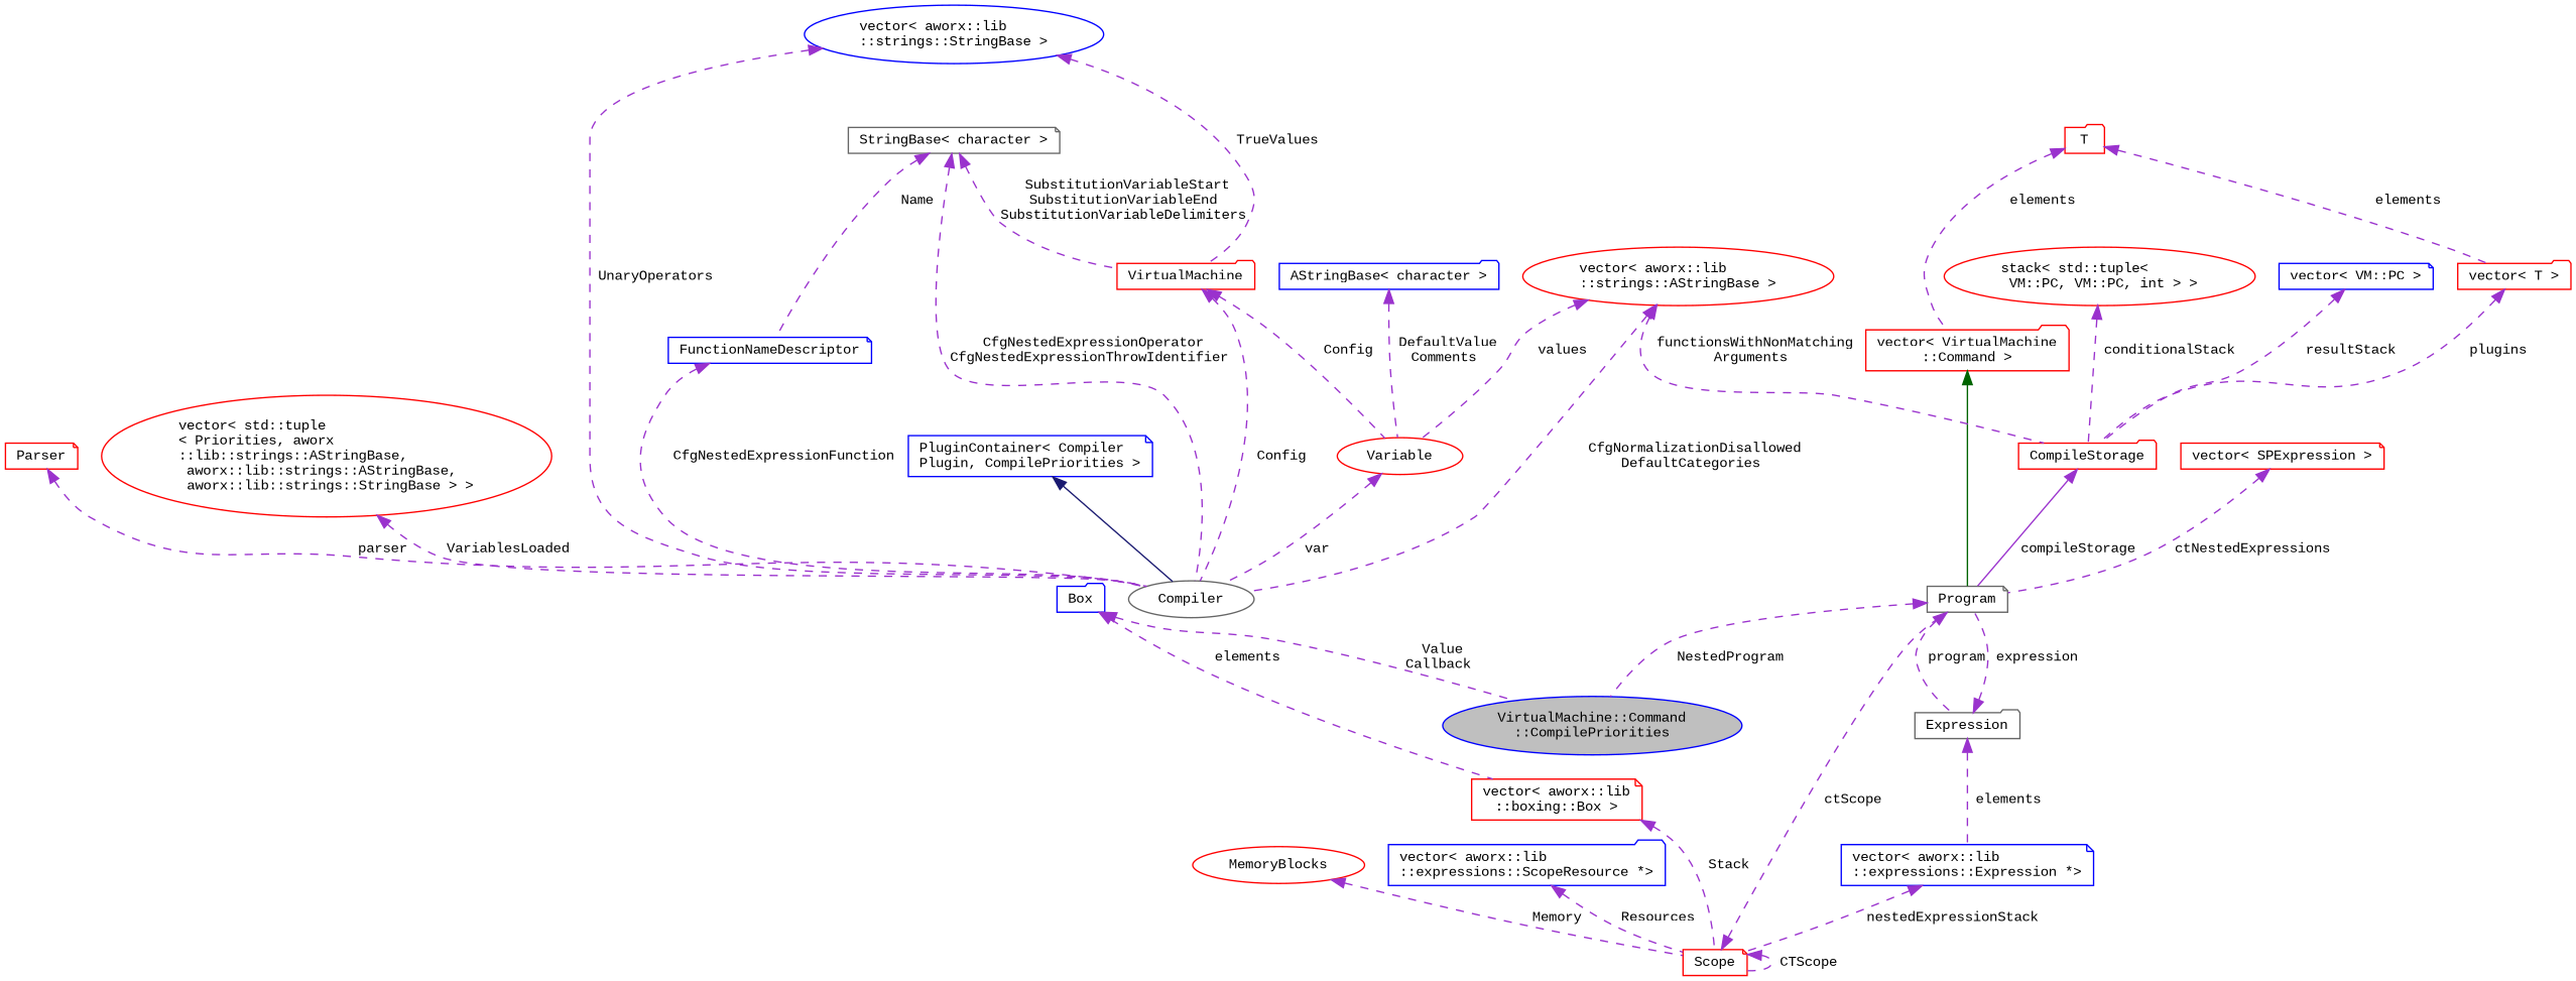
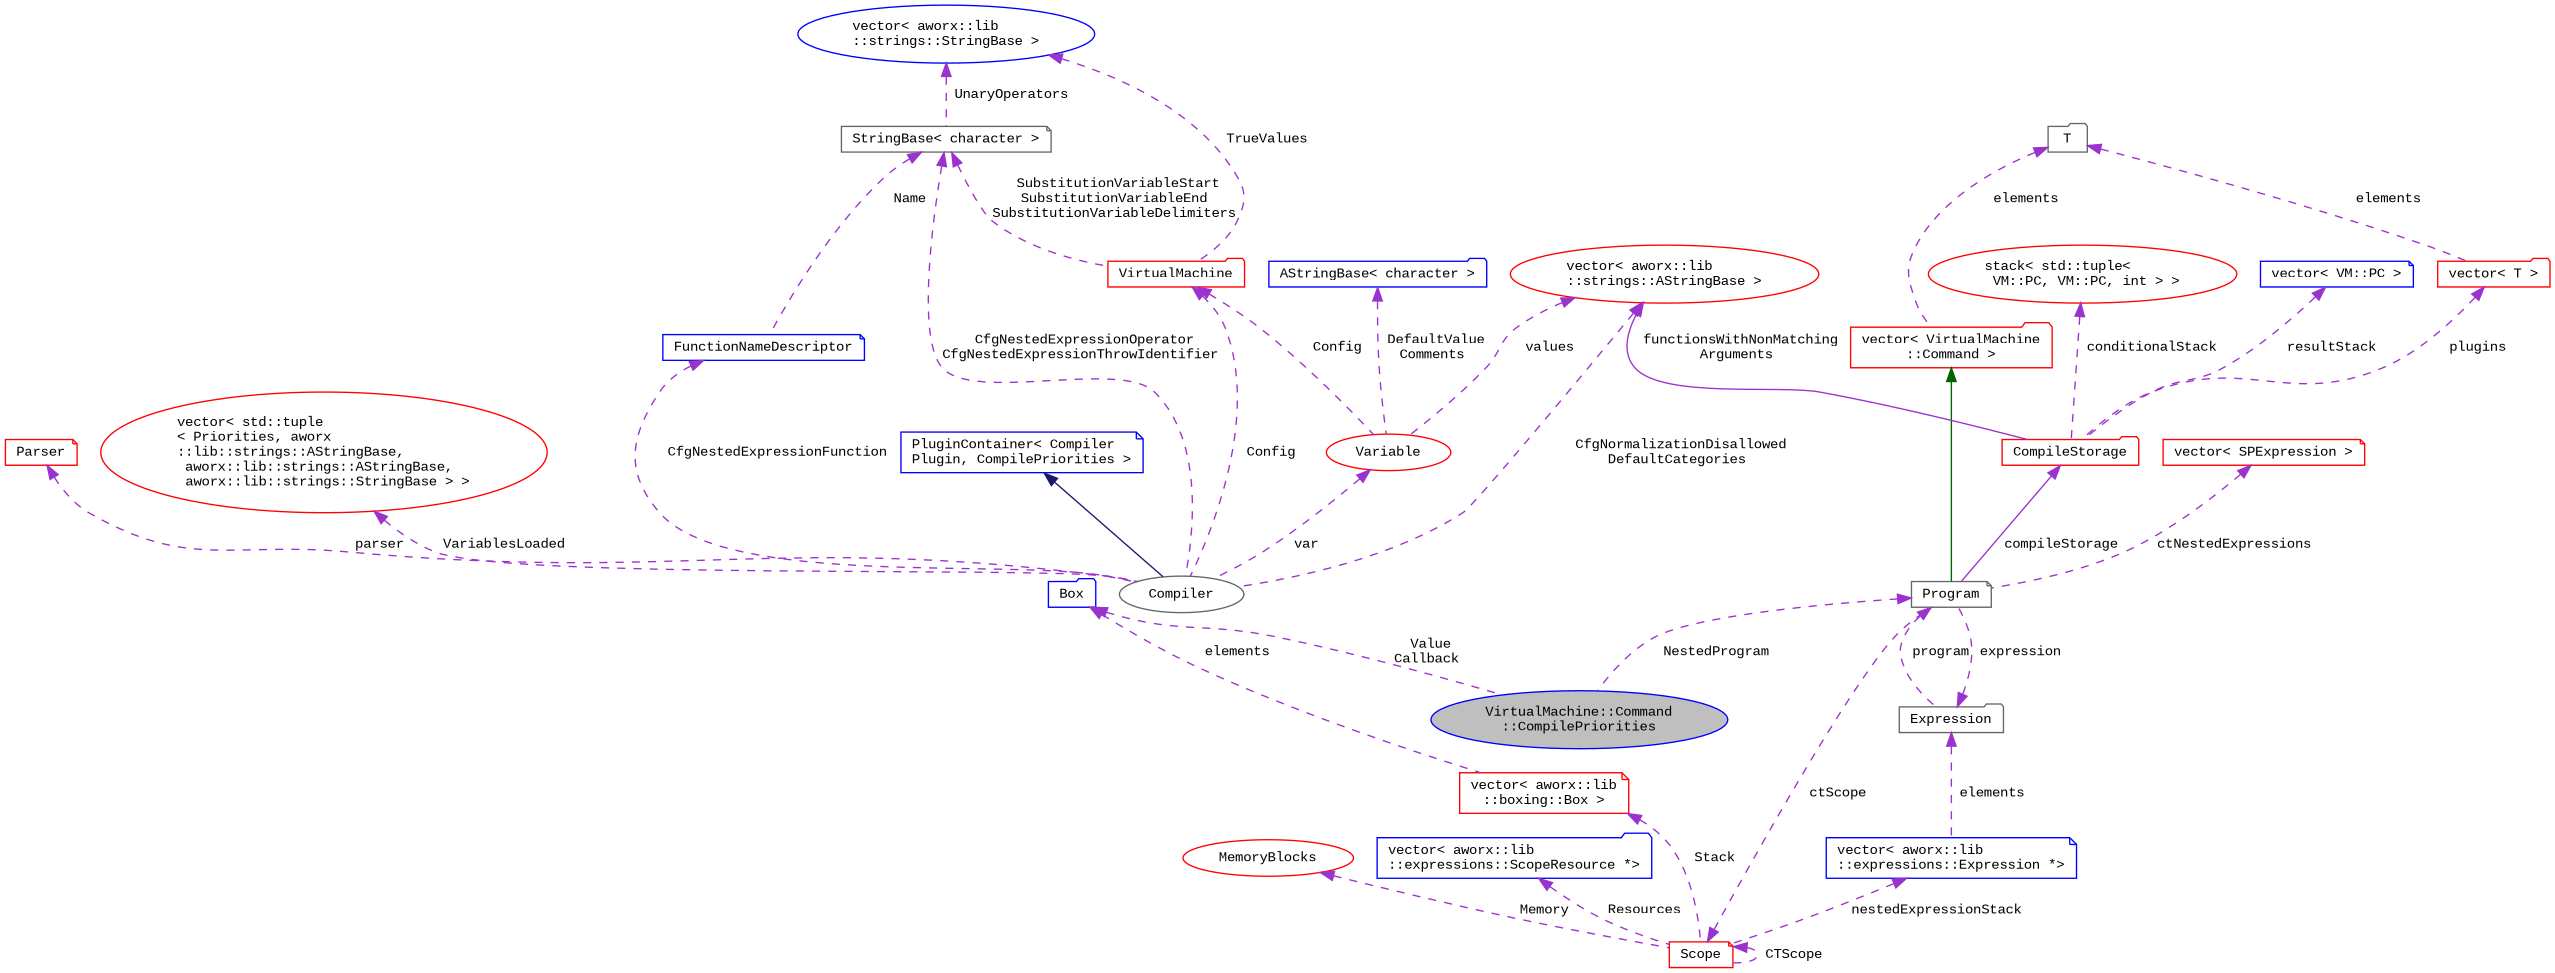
  digraph {
    fontname="Liberation Mono"
    rankdir=TB
    node [color=red fillcolor=white fontname="Liberation Mono" fontsize=10 shape=note style=filled]
    edge [color=darkorchid3 dir=back fontname="Liberation Mono" fontsize=10 labelfontname=Helvetica labelfontsize=10 style=dashed]
    n1 [color=blue fillcolor=grey75 fontcolor=black height=0.2 label="VirtualMachine::Command\l::CompilePriorities" shape=ellipse width=0.4]
    n2 [color=gray40 height=0.2 label=Program width=0.4]
    n3 [color=gray40 height=0.2 label=Expression shape=folder width=0.4]
    n4 [color=blue height=0.2 label="vector\< aworx::lib\l::expressions::Expression *\>" width=0.4]
    n5 [height=0.2 label="vector\< VirtualMachine\l::Command \>" shape=folder width=0.4]
-   n6 [height=0.2 label=T shape=folder width=0.4]
+   n6 [color=gray40 height=0.2 label=T shape=folder width=0.4]
    n7 [height=0.2 label="vector\< T \>" shape=folder width=0.4]
    n8 [height=0.2 label=CompileStorage shape=folder width=0.4]
    n9 [color=gray40 height=0.2 label=Compiler shape=ellipse width=0.4]
    n10 [color=blue height=0.2 label="PluginContainer\< Compiler\lPlugin, CompilePriorities \>" width=0.4]
    n11 [color=gray40 height=0.2 label="StringBase\< character \>" width=0.4]
    n12 [height=0.2 label=VirtualMachine shape=folder width=0.4]
    n13 [color=blue height=0.2 label=FunctionNameDescriptor width=0.4]
    n14 [height=0.2 label=Variable shape=ellipse width=0.4]
    n15 [height=0.2 label=Parser width=0.4]
    n16 [height=0.2 label="vector\< aworx::lib\l::strings::AStringBase \>" shape=ellipse width=0.4]
    n17 [color=blue height=0.2 label="vector\< aworx::lib\l::strings::StringBase \>" shape=ellipse width=0.4]
    n18 [color=blue height=0.2 label="AStringBase\< character \>" shape=folder width=0.4]
    n19 [height=0.2 label="vector\< std::tuple\l\< Priorities, aworx\l::lib::strings::AStringBase,\l aworx::lib::strings::AStringBase,\l aworx::lib::strings::StringBase \> \>" shape=ellipse width=0.4]
    n20 [height=0.2 label=Scope width=0.4]
    n21 [height=0.2 label=MemoryBlocks shape=ellipse width=0.4]
    n22 [color=blue height=0.2 label="vector\< aworx::lib\l::expressions::ScopeResource *\>" shape=folder width=0.4]
    n23 [height=0.2 label="vector\< aworx::lib\l::boxing::Box \>" width=0.4]
    n24 [color=blue height=0.2 label=Box shape=folder width=0.4]
    n25 [height=0.2 label="vector\< SPExpression \>" width=0.4]
    n26 [height=0.2 label="stack\< std::tuple\<\l VM::PC, VM::PC, int \> \>" shape=ellipse width=0.4]
    n27 [color=blue height=0.2 label="vector\< VM::PC \>" width=0.4]
    n2 -> n1 [label=" NestedProgram"]
    n2 -> n3 [label=" program"]
    n3 -> n2 [label=" expression"]
    n3 -> n4 [label=" elements"]
    n4 -> n20 [label=" nestedExpressionStack"]
    n5 -> n2 [color=darkgreen style=solid]
    n6 -> n5 [label=" elements"]
    n6 -> n7 [label=" elements"]
    n7 -> n8 [label=" plugins"]
    n8 -> n2 [label=" compileStorage" style=solid]
    n10 -> n9 [color=midnightblue style=solid]
    n11 -> n9 [label=" CfgNestedExpressionOperator\nCfgNestedExpressionThrowIdentifier"]
    n11 -> n12 [label=" SubstitutionVariableStart\nSubstitutionVariableEnd\nSubstitutionVariableDelimiters"]
    n11 -> n13 [label=" Name"]
    n12 -> n9 [label=" Config"]
    n12 -> n14 [label=" Config"]
    n13 -> n9 [label=" CfgNestedExpressionFunction"]
    n14 -> n9 [label=" var"]
    n15 -> n9 [label=" parser"]
-   n16 -> n8 [label=" functionsWithNonMatching\lArguments"]
+   n16 -> n8 [label=" functionsWithNonMatching\lArguments" style=solid]
    n16 -> n9 [label=" CfgNormalizationDisallowed\nDefaultCategories"]
    n16 -> n14 [label=" values"]
-   n17 -> n9 [label=" UnaryOperators"]
+   n17 -> n11 [label=" UnaryOperators"]
    n17 -> n12 [label=" TrueValues"]
    n18 -> n14 [label=" DefaultValue\nComments"]
    n19 -> n9 [label=" VariablesLoaded"]
    n20 -> n2 [label=" ctScope"]
    n20 -> n20 [label=" CTScope"]
    n21 -> n20 [label=" Memory"]
    n22 -> n20 [label=" Resources"]
    n23 -> n20 [label=" Stack"]
    n24 -> n1 [label=" Value\nCallback"]
    n24 -> n23 [label=" elements"]
    n25 -> n2 [label=" ctNestedExpressions"]
    n26 -> n8 [label=" conditionalStack"]
    n27 -> n8 [label=" resultStack"]
  }
